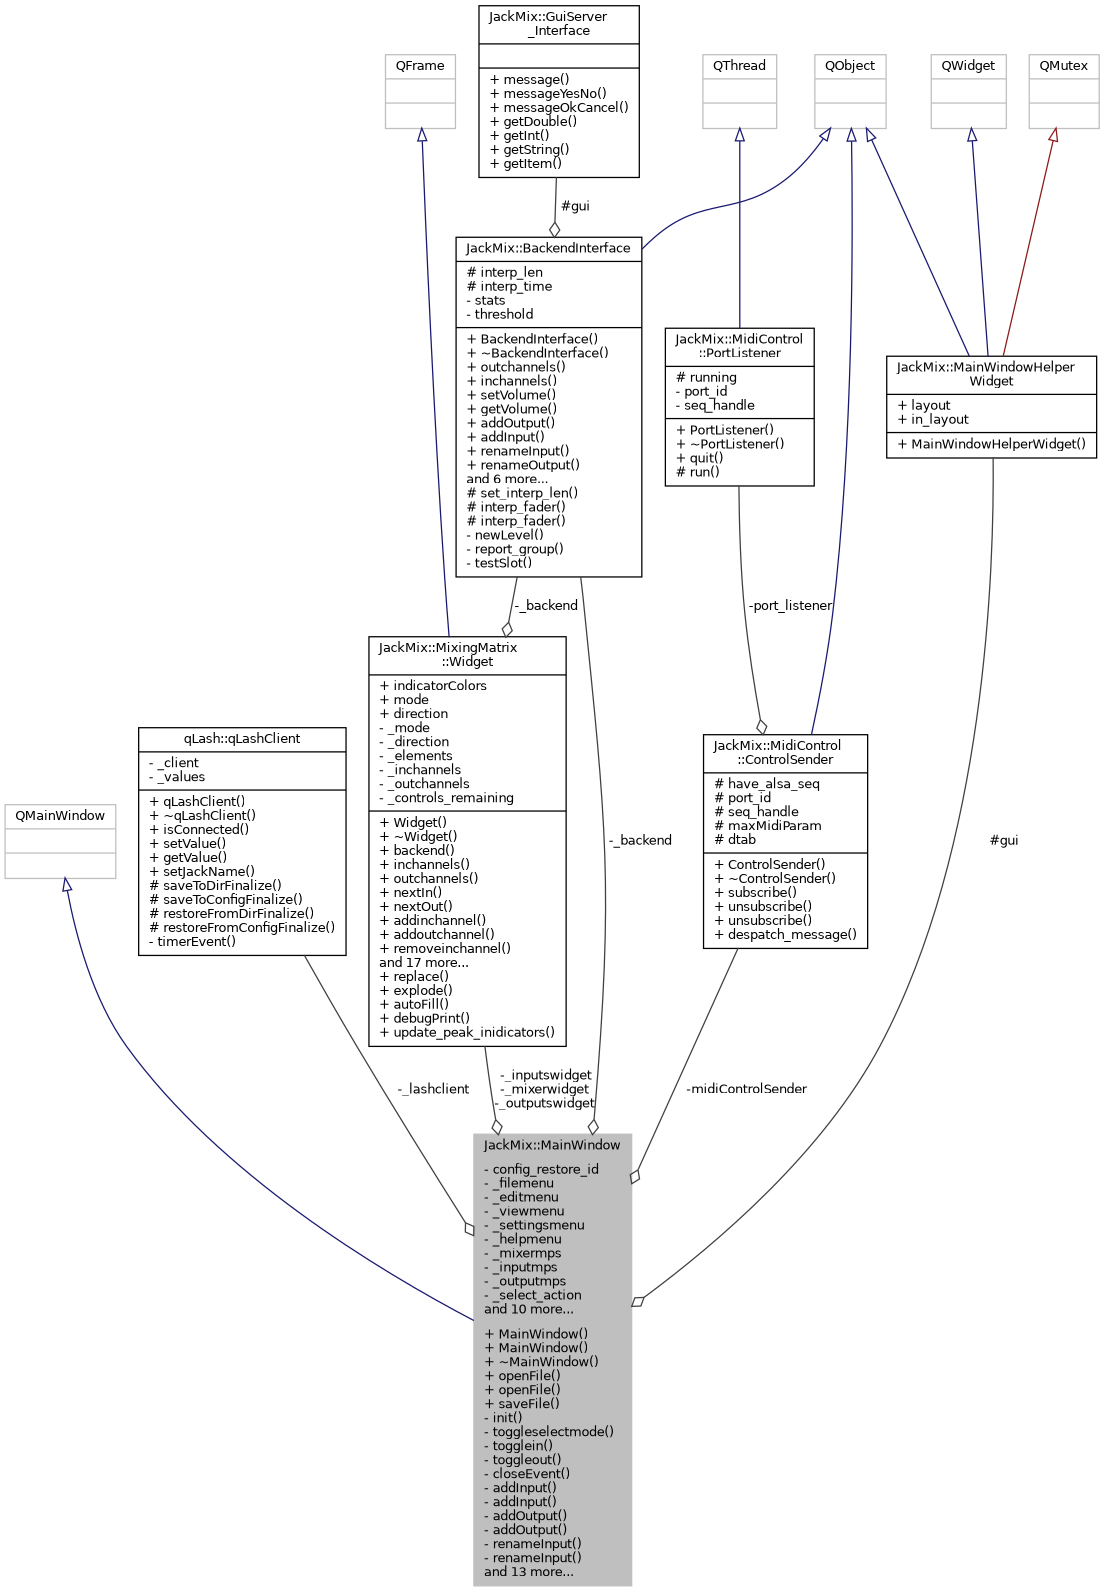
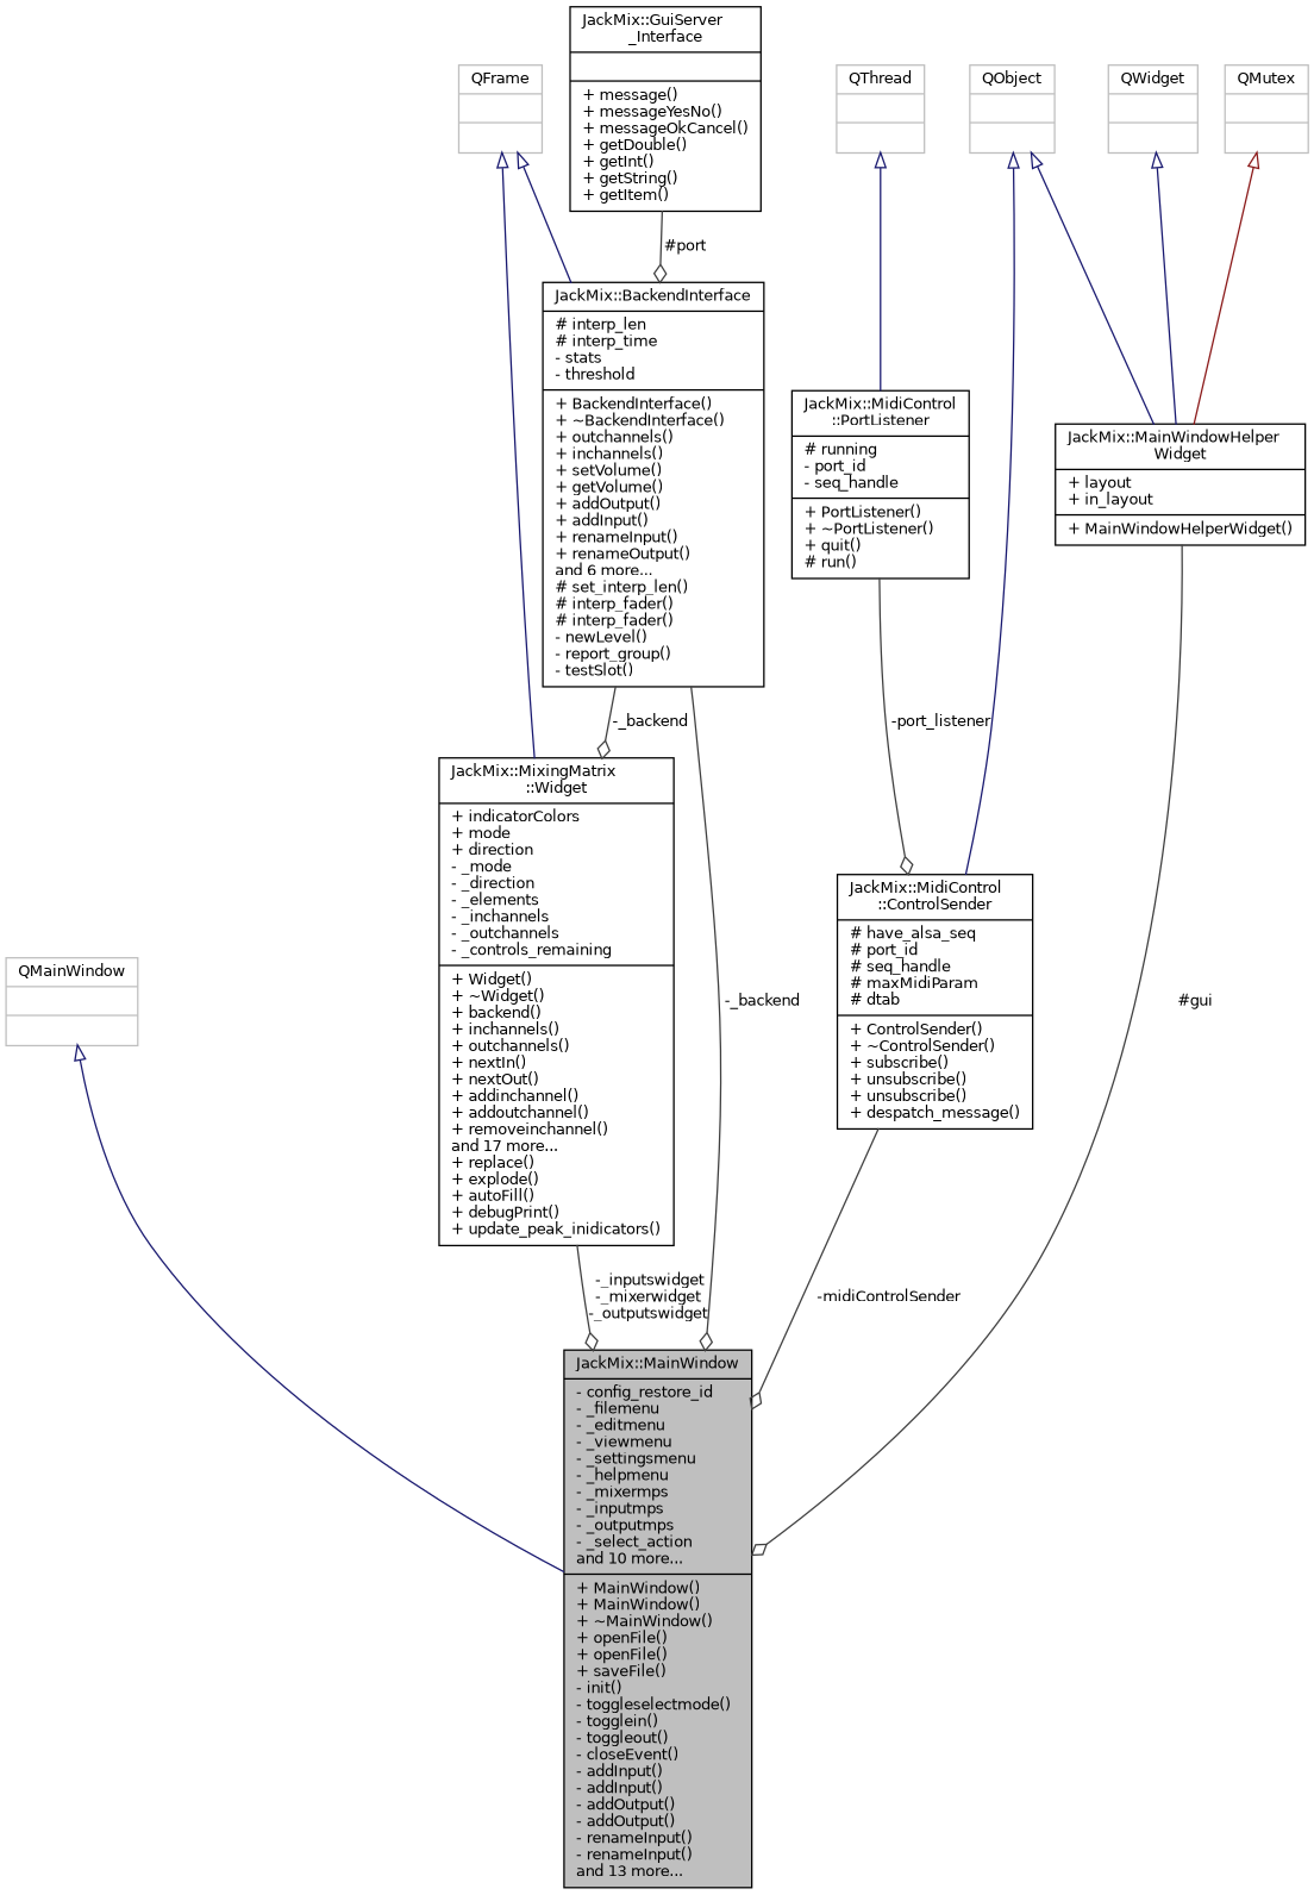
  digraph {
    node [color=black fillcolor=white fontname=Helvetica fontsize=10 shape=record style=filled]
    edge [color=grey25 fontname=Helvetica fontsize=10 labelfontname=Helvetica labelfontsize=10 style=solid]
-   n1 [color=grey75 fillcolor=grey75 fontcolor=black height=0.2 label="{JackMix::MainWindow\n|- config_restore_id\l- _filemenu\l- _editmenu\l- _viewmenu\l- _settingsmenu\l- _helpmenu\l- _mixermps\l- _inputmps\l- _outputmps\l- _select_action\land 10 more...\l|+ MainWindow()\l+ MainWindow()\l+ ~MainWindow()\l+ openFile()\l+ openFile()\l+ saveFile()\l- init()\l- toggleselectmode()\l- togglein()\l- toggleout()\l- closeEvent()\l- addInput()\l- addInput()\l- addOutput()\l- addOutput()\l- renameInput()\l- renameInput()\land 13 more...\l}" width=0.4]
+   n1 [fillcolor=grey75 fontcolor=black height=0.2 label="{JackMix::MainWindow\n|- config_restore_id\l- _filemenu\l- _editmenu\l- _viewmenu\l- _settingsmenu\l- _helpmenu\l- _mixermps\l- _inputmps\l- _outputmps\l- _select_action\land 10 more...\l|+ MainWindow()\l+ MainWindow()\l+ ~MainWindow()\l+ openFile()\l+ openFile()\l+ saveFile()\l- init()\l- toggleselectmode()\l- togglein()\l- toggleout()\l- closeEvent()\l- addInput()\l- addInput()\l- addOutput()\l- addOutput()\l- renameInput()\l- renameInput()\land 13 more...\l}" width=0.4]
    n2 [color=grey75 height=0.2 label="{QMainWindow\n||}" width=0.4]
-   n3 [height=0.2 label="{qLash::qLashClient\n|- _client\l- _values\l|+ qLashClient()\l+ ~qLashClient()\l+ isConnected()\l+ setValue()\l+ getValue()\l+ setJackName()\l# saveToDirFinalize()\l# saveToConfigFinalize()\l# restoreFromDirFinalize()\l# restoreFromConfigFinalize()\l- timerEvent()\l}" width=0.4]
    n4 [color=grey75 height=0.2 label="{QObject\n||}" width=0.4]
    n5 [height=0.2 label="{JackMix::BackendInterface\n|# interp_len\l# interp_time\l- stats\l- threshold\l|+ BackendInterface()\l+ ~BackendInterface()\l+ outchannels()\l+ inchannels()\l+ setVolume()\l+ getVolume()\l+ addOutput()\l+ addInput()\l+ renameInput()\l+ renameOutput()\land 6 more...\l# set_interp_len()\l# interp_fader()\l# interp_fader()\l- newLevel()\l- report_group()\l- testSlot()\l}" width=0.4]
    n6 [height=0.2 label="{JackMix::MidiControl\l::ControlSender\n|# have_alsa_seq\l# port_id\l# seq_handle\l# maxMidiParam\l# dtab\l|+ ControlSender()\l+ ~ControlSender()\l+ subscribe()\l+ unsubscribe()\l+ unsubscribe()\l+ despatch_message()\l}" width=0.4]
    n7 [height=0.2 label="{JackMix::MainWindowHelper\lWidget\n|+ layout\l+ in_layout\l|+ MainWindowHelperWidget()\l}" width=0.4]
    n8 [height=0.2 label="{JackMix::MixingMatrix\l::Widget\n|+ indicatorColors\l+ mode\l+ direction\l- _mode\l- _direction\l- _elements\l- _inchannels\l- _outchannels\l- _controls_remaining\l|+ Widget()\l+ ~Widget()\l+ backend()\l+ inchannels()\l+ outchannels()\l+ nextIn()\l+ nextOut()\l+ addinchannel()\l+ addoutchannel()\l+ removeinchannel()\land 17 more...\l+ replace()\l+ explode()\l+ autoFill()\l+ debugPrint()\l+ update_peak_inidicators()\l}" width=0.4]
    n9 [color=grey75 height=0.2 label="{QWidget\n||}" width=0.4]
    n10 [color=grey75 height=0.2 label="{QFrame\n||}" width=0.4]
    n11 [color=grey75 height=0.2 label="{QMutex\n||}" width=0.4]
    n12 [height=0.2 label="{JackMix::GuiServer\l_Interface\n||+ message()\l+ messageYesNo()\l+ messageOkCancel()\l+ getDouble()\l+ getInt()\l+ getString()\l+ getItem()\l}" width=0.4]
    n13 [height=0.2 label="{JackMix::MidiControl\l::PortListener\n|# running\l- port_id\l- seq_handle\l|+ PortListener()\l+ ~PortListener()\l+ quit()\l# run()\l}" width=0.4]
    n14 [color=grey75 height=0.2 label="{QThread\n||}" width=0.4]
    n2 -> n1 [arrowtail=onormal color=midnightblue dir=back]
-   n3 -> n1 [arrowhead=odiamond label=" -_lashclient"]
-   n4 -> n5 [arrowtail=onormal color=midnightblue dir=back]
+   n10 -> n5 [arrowtail=onormal color=midnightblue dir=back]
    n4 -> n6 [arrowtail=onormal color=midnightblue dir=back]
    n4 -> n7 [arrowtail=onormal color=midnightblue dir=back]
    n5 -> n1 [arrowhead=odiamond label=" -_backend"]
    n5 -> n8 [arrowhead=odiamond label=" -_backend"]
    n6 -> n1 [arrowhead=odiamond label=" -midiControlSender"]
    n7 -> n1 [arrowhead=odiamond label=" #gui"]
    n8 -> n1 [arrowhead=odiamond label=" -_inputswidget\n-_mixerwidget\n-_outputswidget"]
    n9 -> n7 [arrowtail=onormal color=midnightblue dir=back]
    n10 -> n8 [arrowtail=onormal color=midnightblue dir=back]
    n11 -> n7 [arrowtail=onormal color=firebrick4 dir=back]
-   n12 -> n5 [arrowhead=odiamond label=" #gui"]
+   n12 -> n5 [arrowhead=odiamond label=" #port"]
    n13 -> n6 [arrowhead=odiamond label=" -port_listener"]
    n14 -> n13 [arrowtail=onormal color=midnightblue dir=back]
  }
